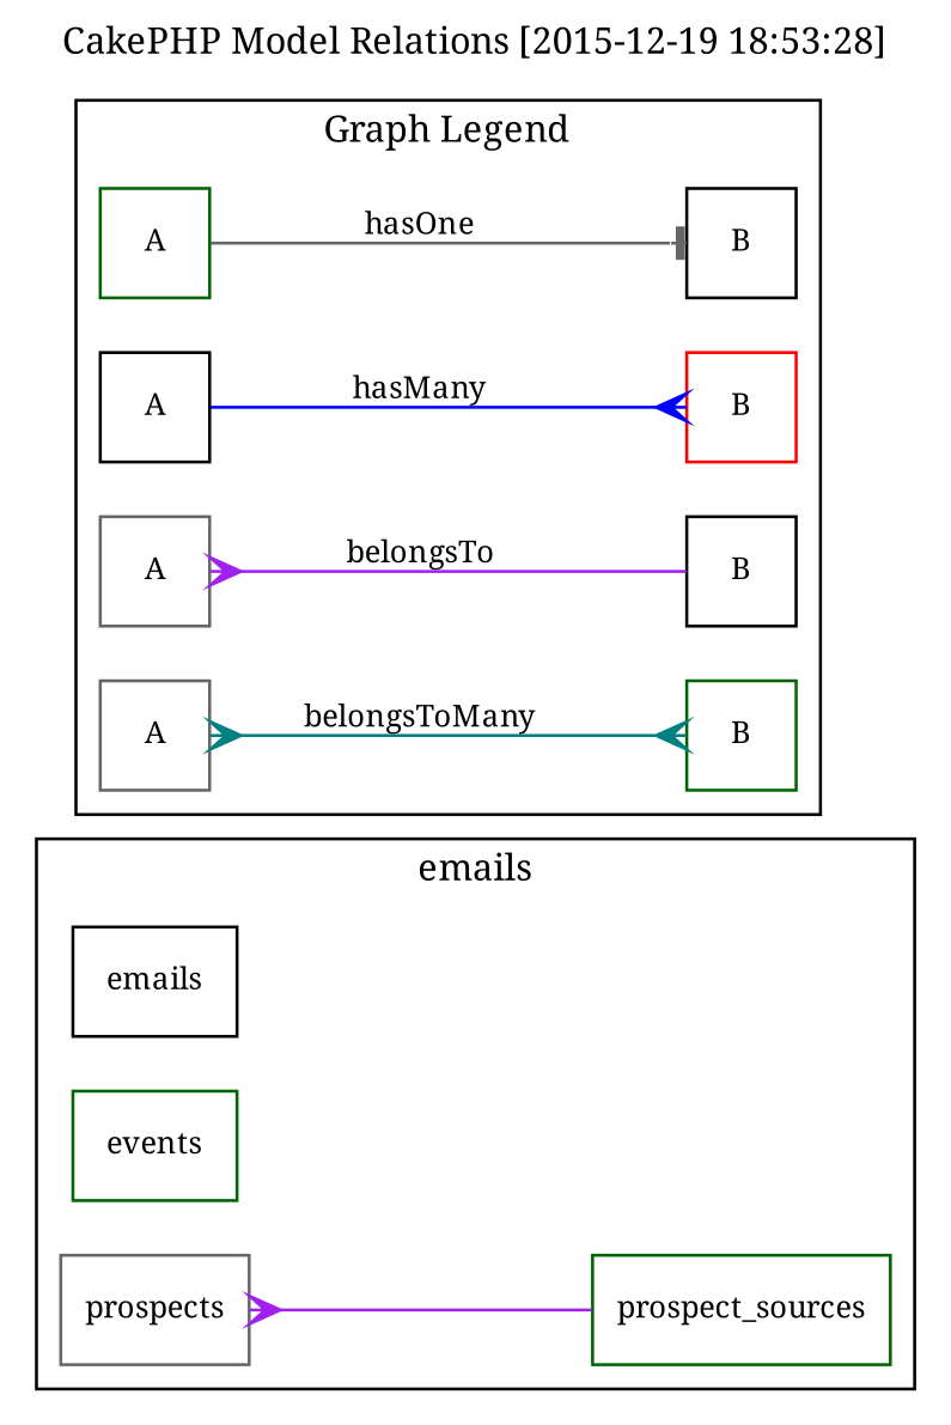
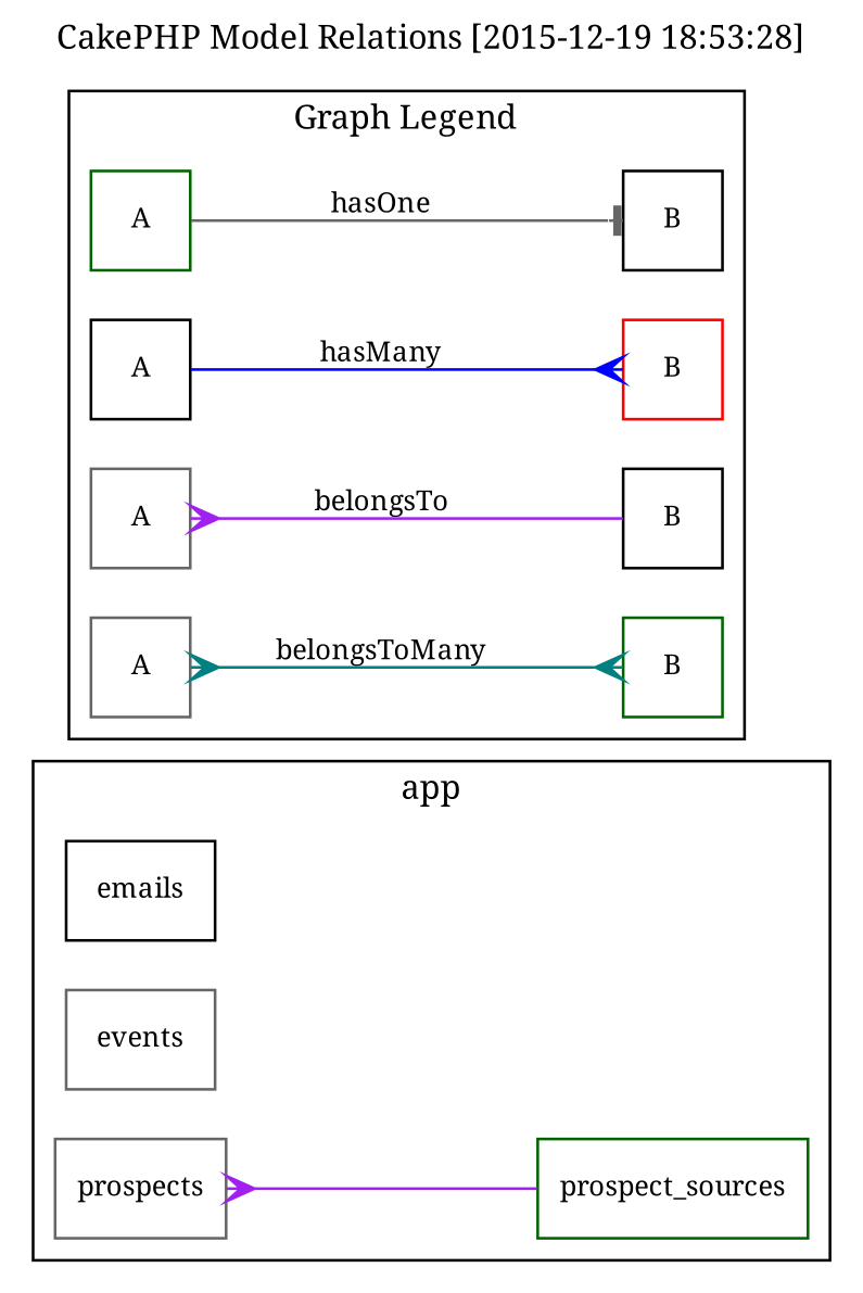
  digraph {
    concentrate=true
    fontname="Noto Serif"
    fontsize=12
    label="CakePHP Model Relations [2015-12-19 18:53:28]"
    labelloc=t
    rankdir=LR
    node [color=black fontname="Noto Serif" fontsize=10 shape=box]
    edge [arrowhead=none arrowtail=crow color=purple dir=both fontname="Noto Serif" fontsize=10]
    n1 [label=emails]
-   n2 [color=darkgreen label=events]
+   n2 [color=gray40 label=events]
    n3 [color=darkgreen label=prospect_sources]
    n4 [color=gray40 label=prospects]
    n5 [color=darkgreen label=A width=0.5]
    n6 [label=B width=0.5]
    n7 [label=A width=0.5]
    n8 [color=red label=B width=0.5]
    n9 [color=gray40 label=A width=0.5]
    n10 [label=B width=0.5]
    n11 [color=gray40 label=A width=0.5]
    n12 [color=darkgreen label=B width=0.5]
    subgraph cluster_1 {
-     label=emails
+     label=app
      n1
      n2
      n3
      n4
    }
    subgraph cluster_2 {
      label="Graph Legend"
      n5
      n6
      n7
      n8
      n9
      n10
      n11
      n12
    }
    n4 -> n3
    n5 -> n6 [arrowhead=tee arrowtail=none color=gray40 label=hasOne]
    n7 -> n8 [arrowhead=crow arrowtail=none color=blue label=hasMany]
    n9 -> n10 [label=belongsTo]
    n11 -> n12 [arrowhead=crow color=teal label=belongsToMany]
  }
